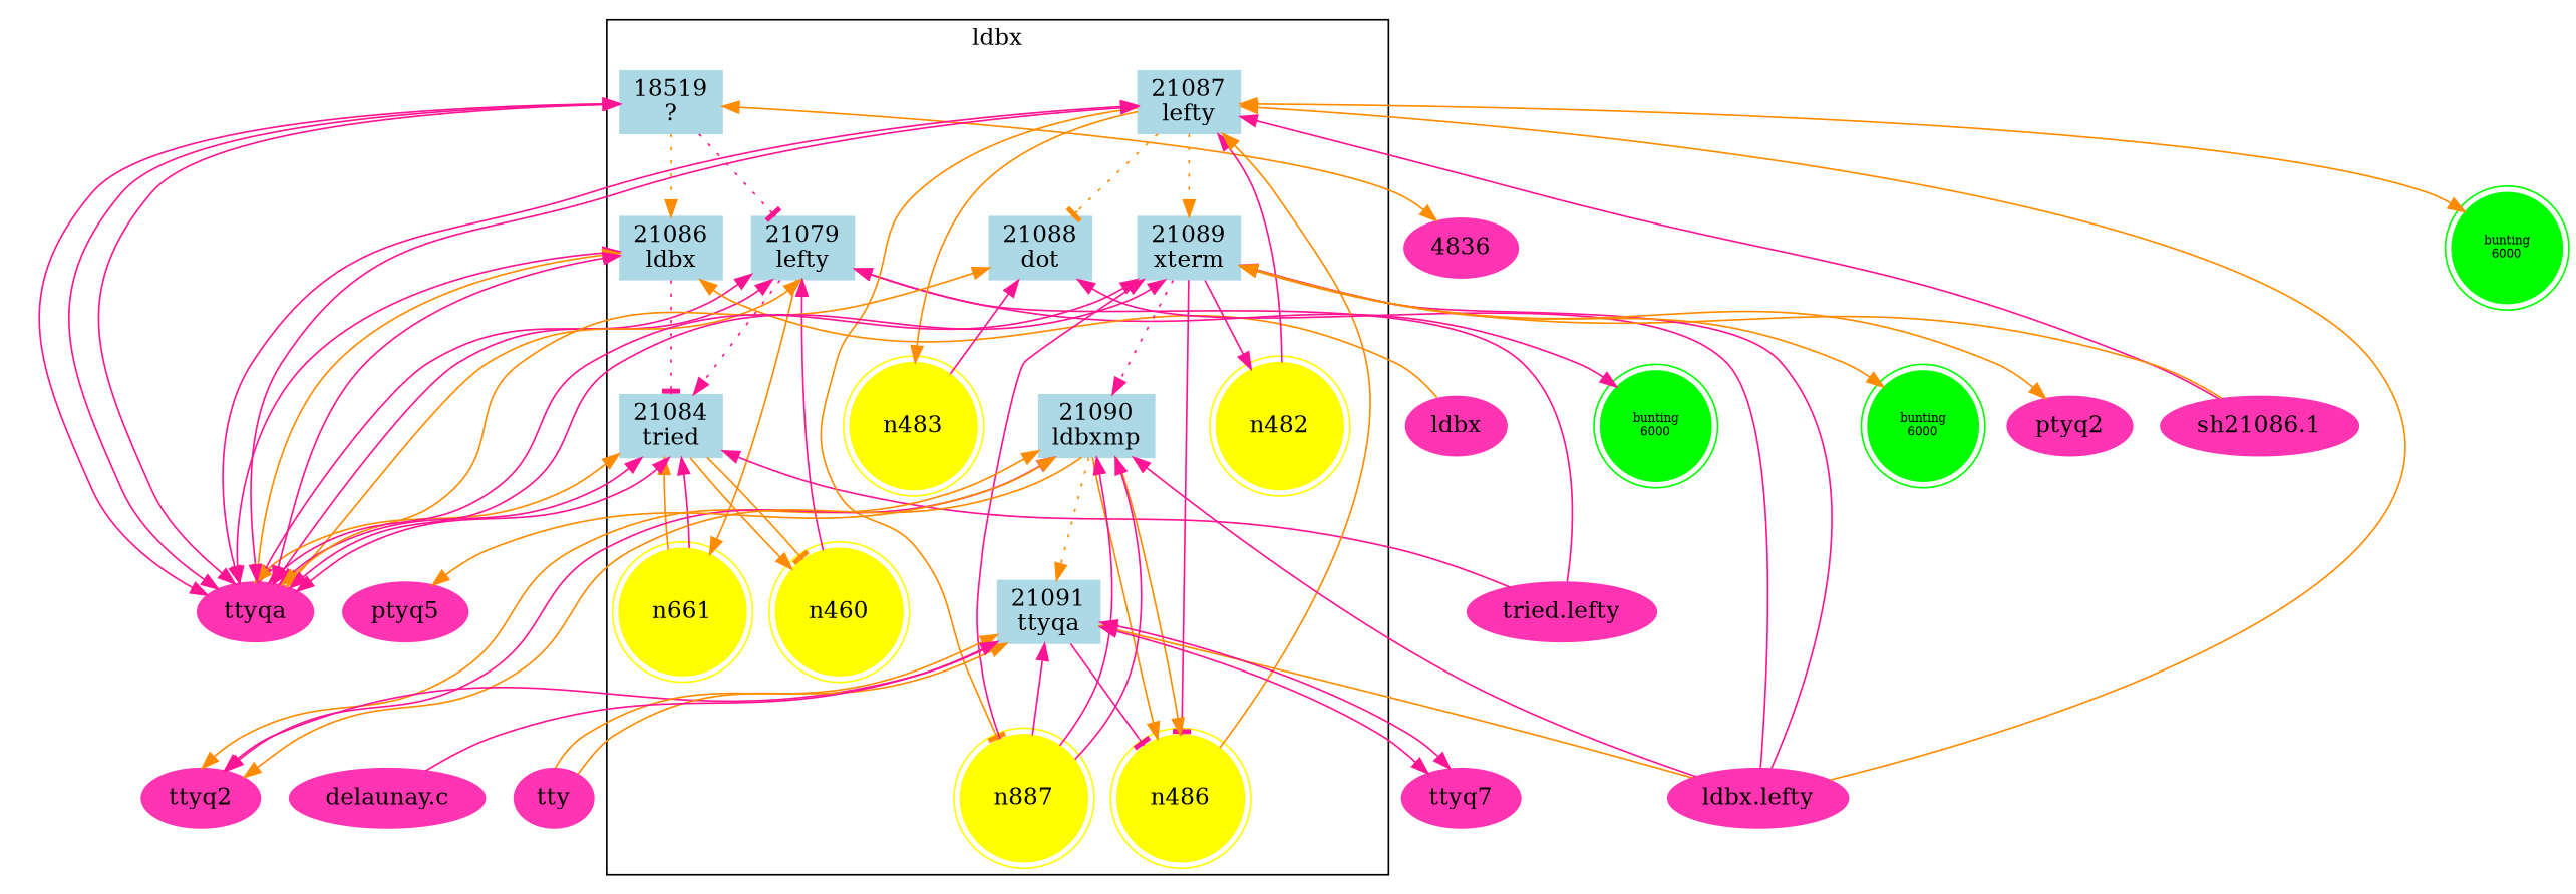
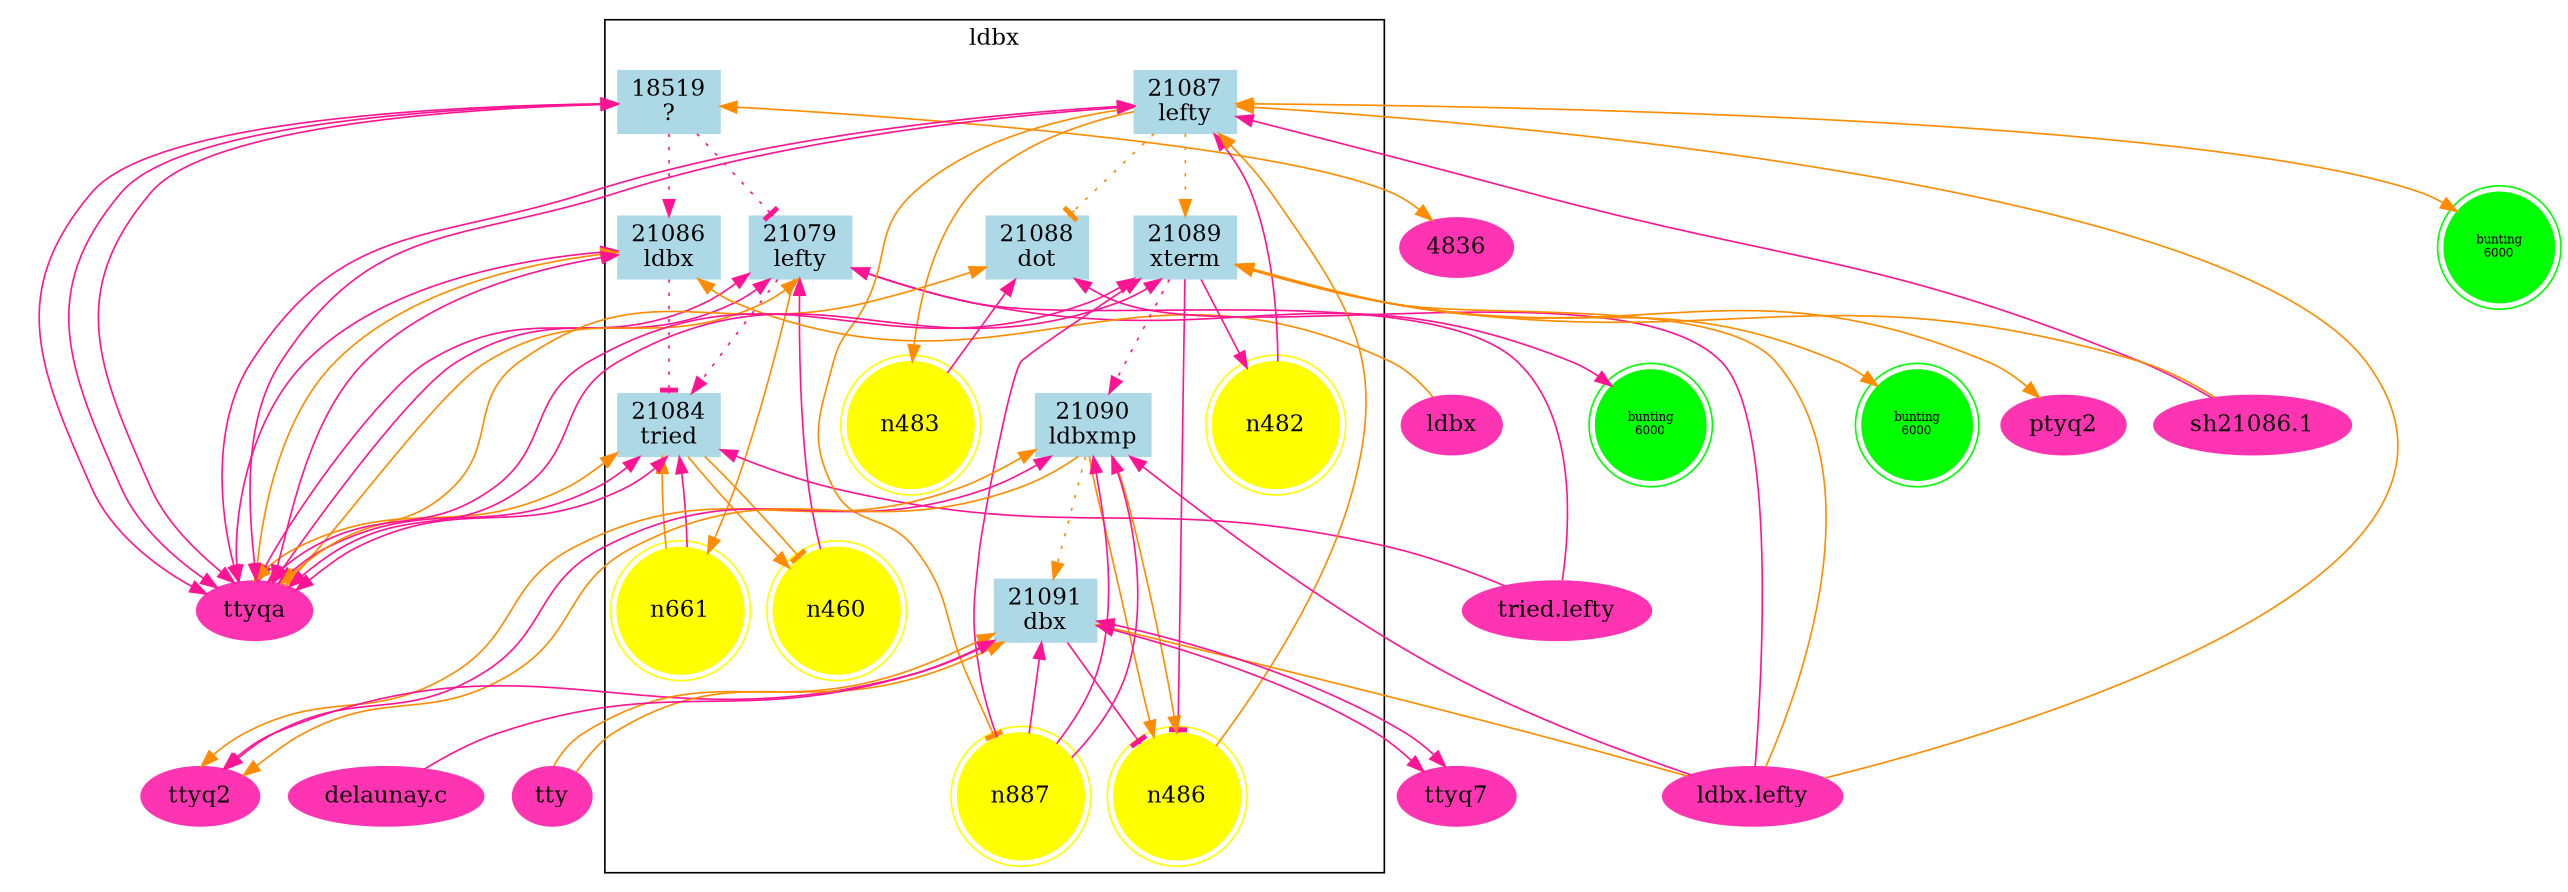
  digraph {
    color=black
    fontcolor=black
    fontname="Times-Roman"
    fontsize=14
    node [color=maroon1 fontcolor=black fontname="Times-Roman" fontsize=14 shape=ellipse style=filled]
    edge [color=deeppink fontcolor=black fontname="Times-Roman" fontsize=14 dir=both]
    n0 [color=lightblue label="18519\n?" shape=box width=0.5]
    n448 [color=lightblue label="21079\nlefty" shape=box width=0.5]
    n460 [color=yellow shape=doublecircle width=0.5]
    n461 [color=yellow label=n661 shape=doublecircle width=0.5]
    n462 [color=lightblue label="21084\ntried" shape=box width=0.5]
    n464 [color=lightblue label="21086\nldbx" shape=box width=0.5]
    n468 [color=lightblue label="21087\nlefty" shape=box width=0.5]
    n482 [color=yellow shape=doublecircle width=0.5]
    n483 [color=yellow shape=doublecircle width=0.5]
    n484 [color=lightblue label="21088\ndot" shape=box width=0.5]
    n486 [color=yellow shape=doublecircle width=0.5]
    n487 [color=yellow label=n887 shape=doublecircle width=0.5]
    n488 [color=lightblue label="21089\nxterm" shape=box width=0.5]
    n503 [color=lightblue label="21090\nldbxmp" shape=box width=0.5]
-   n514 [color=lightblue label="21091\nttyqa" shape=box width=0.5]
+   n514 [color=lightblue label="21091\ndbx" shape=box width=0.5]
    n1 [label=4836 width=0.5]
    n2 [label=ttyqa width=0.5]
    n449 [label="tried.lefty" width=0.5]
    n454 [color=green fontsize=7 label="bunting\n6000" shape=doublecircle width=0.5]
    n466 [label=ldbx width=0.5]
    n469 [label="sh21086.1" width=0.5]
    n474 [color=green fontsize=7 label="bunting\n6000" shape=doublecircle width=0.5]
    n479 [label="ldbx.lefty" width=0.5]
    n496 [color=green fontsize=7 label="bunting\n6000" shape=doublecircle width=0.5]
    n500 [label=ptyq2 width=0.5]
    n505 [label=ttyq2 width=0.5]
-   n512 [label=ptyq5 width=0.5]
    n513 [label=ttyq7 width=0.5]
    n518 [label=tty width=0.5]
    n526 [label="delaunay.c" width=0.5]
    subgraph cluster_1 {
      label=ldbx
      n0
      n448
      n460
      n461
      n462
      n464
      n468
      n482
      n483
      n484
      n486
      n487
      n488
      n503
      n514
    }
    n0 -> n448 [arrowhead=tee style=dotted dir=""]
-   n0 -> n464 [arrowhead=normal color=darkorange style=dotted dir=""]
+   n0 -> n464 [arrowhead=normal style=dotted dir=""]
    n0 -> n1 [color=darkorange]
    n0 -> n2
    n0 -> n2
    n0 -> n2
    n448 -> n460 [dir=back]
    n448 -> n461 [arrowhead=normal color=darkorange dir=forward]
    n448 -> n462 [arrowhead=normal style=dotted dir=""]
    n448 -> n2
    n448 -> n2
    n448 -> n2 [color=darkorange]
    n448 -> n449 [dir=back]
    n448 -> n454
    n462 -> n460 [arrowhead=normal color=darkorange dir=forward]
    n462 -> n460 [arrowhead=tee color=darkorange dir=forward]
    n462 -> n461 [color=darkorange dir=back]
    n462 -> n461 [dir=back]
    n462 -> n2 [color=darkorange]
    n462 -> n2
    n462 -> n2
    n462 -> n449 [dir=back]
    n464 -> n462 [arrowhead=tee style=dotted dir=""]
    n464 -> n2
    n464 -> n2 [color=darkorange]
    n464 -> n2
    n464 -> n466 [color=darkorange dir=back]
    n468 -> n482 [dir=back]
    n468 -> n483 [arrowhead=normal color=darkorange dir=forward]
    n468 -> n484 [arrowhead=tee color=darkorange style=dotted dir=""]
    n468 -> n486 [color=darkorange dir=back]
    n468 -> n487 [arrowhead=tee color=darkorange dir=forward]
    n468 -> n488 [arrowhead=normal color=darkorange style=dotted dir=""]
    n468 -> n2
    n468 -> n2
    n468 -> n469 [dir=back]
    n468 -> n474 [color=darkorange]
    n468 -> n479 [color=darkorange dir=back]
    n484 -> n483 [dir=back]
    n484 -> n2 [color=darkorange]
    n484 -> n479 [dir=back]
    n488 -> n482 [arrowhead=normal dir=forward]
    n488 -> n486 [arrowhead=tee dir=forward]
    n488 -> n487 [dir=back]
    n488 -> n503 [arrowhead=normal style=dotted dir=""]
    n488 -> n2
    n488 -> n2
    n488 -> n469 [color=darkorange dir=back]
-   n488 -> n479 [dir=back]
+   n488 -> n479 [color=darkorange dir=back]
    n488 -> n496 [color=darkorange]
    n488 -> n500 [color=darkorange]
    n503 -> n486 [arrowhead=normal color=darkorange dir=forward]
    n503 -> n486 [arrowhead=normal color=darkorange dir=forward]
    n503 -> n487 [dir=back]
    n503 -> n487 [dir=back]
    n503 -> n514 [arrowhead=normal color=darkorange style=dotted dir=""]
    n503 -> n479 [dir=back]
    n503 -> n505 [color=darkorange]
    n503 -> n505
    n503 -> n505 [arrowhead=normal color=darkorange dir=forward]
-   n503 -> n512 [color=darkorange]
    n514 -> n486 [arrowhead=tee dir=forward]
    n514 -> n487 [dir=back]
    n514 -> n479 [color=darkorange dir=back]
    n514 -> n505 [arrowhead=normal dir=forward]
    n514 -> n513
    n514 -> n513
    n514 -> n518 [color=darkorange dir=back]
    n514 -> n518 [color=darkorange dir=back]
    n514 -> n526 [dir=back]
  }
